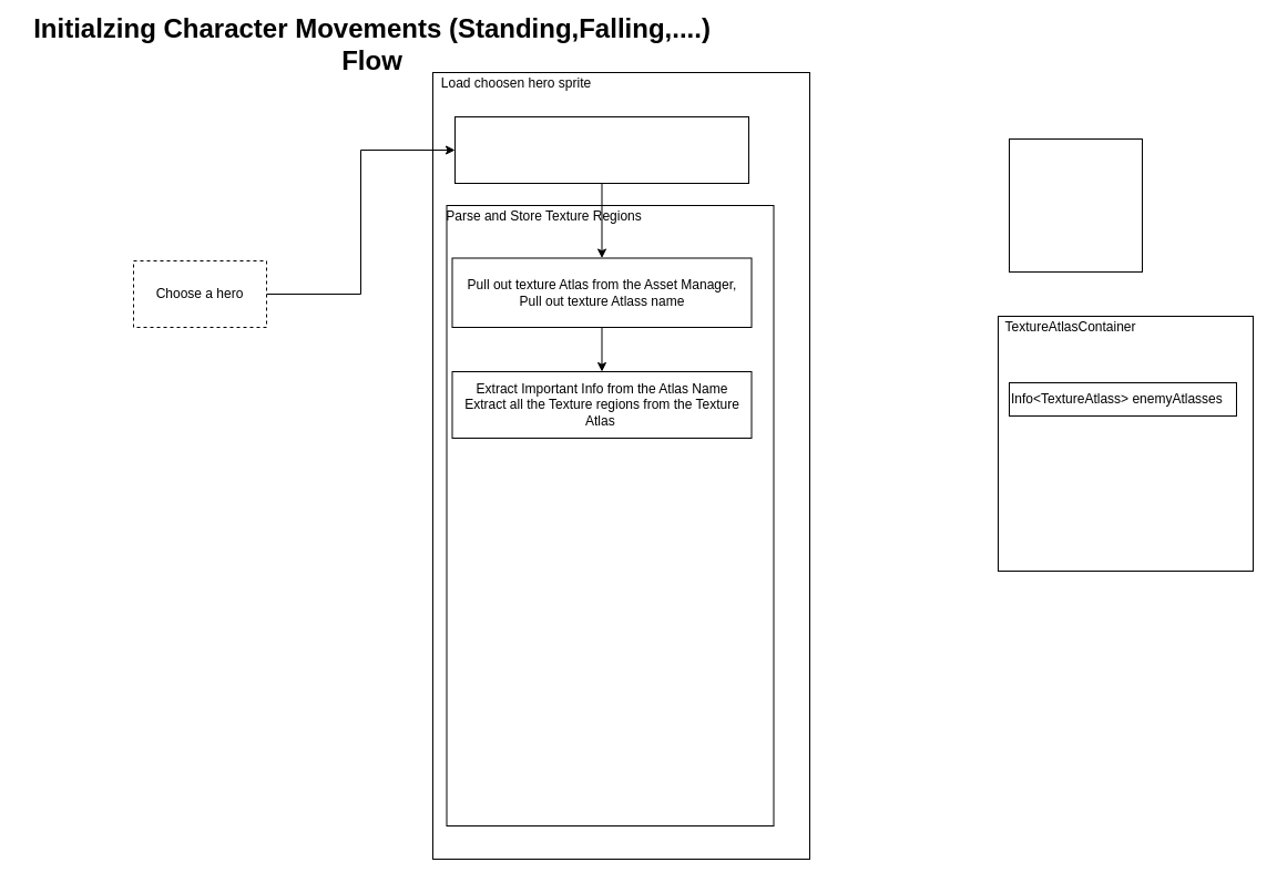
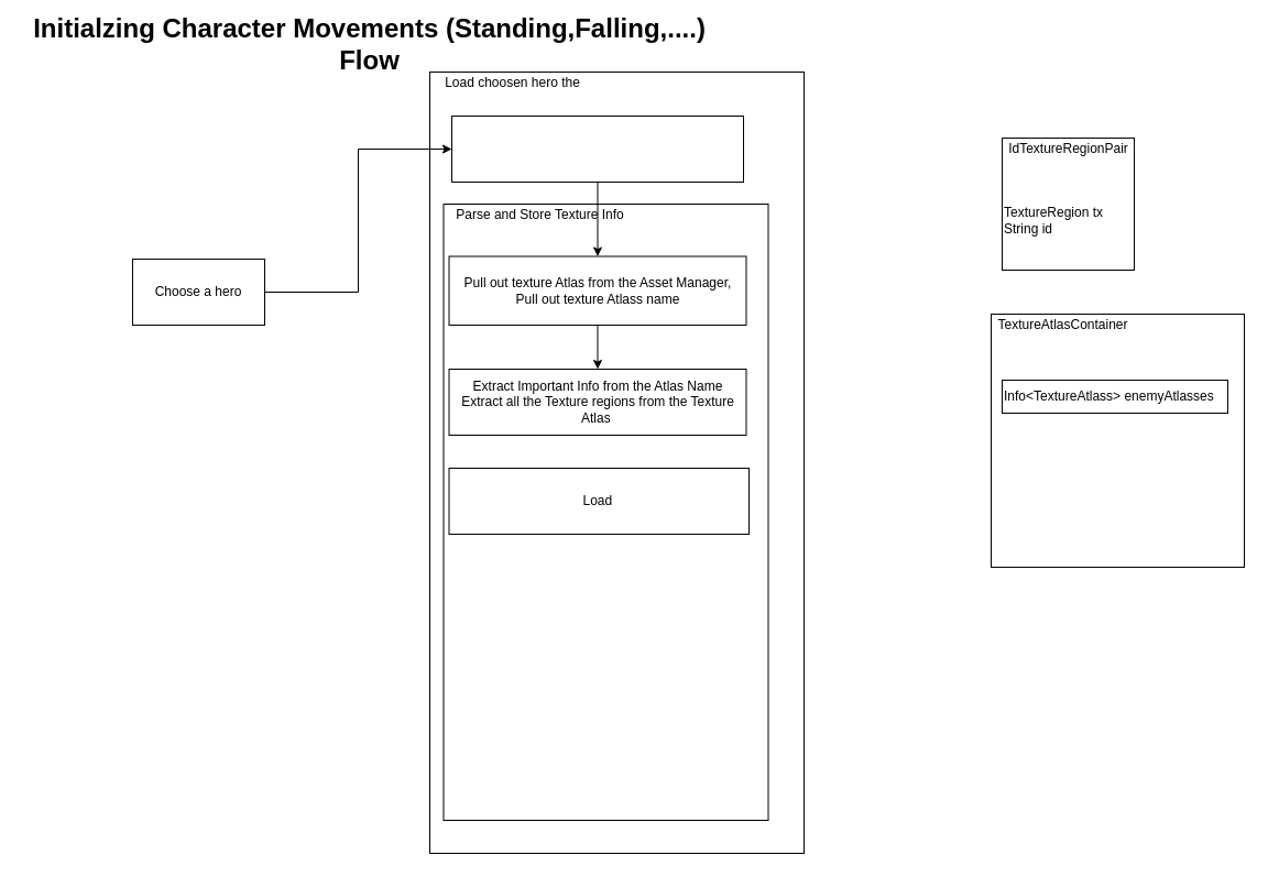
  <mxCell id="0" />
  <mxCell id="1" parent="0" />
  <mxCell id="2" value="" style="group" vertex="1" connectable="0" parent="1"><mxGeometry x="390" y="65" width="340" height="710" as="geometry" /></mxCell>
  <mxCell id="3" value="" style="rounded=0;whiteSpace=wrap;html=1;" vertex="1" parent="2"><mxGeometry width="340" height="710" as="geometry" /></mxCell>
  <mxCell id="4" value="" style="rounded=0;whiteSpace=wrap;html=1;" vertex="1" parent="2"><mxGeometry x="12.5" y="120" width="295" height="560" as="geometry" /></mxCell>
- <mxCell id="5" value="&lt;span&gt;Load choosen hero sprite&lt;/span&gt;" style="text;html=1;align=center;verticalAlign=middle;resizable=0;points=[];autosize=1;" vertex="1" parent="2"><mxGeometry width="150" height="20" as="geometry" /></mxCell>
+ <mxCell id="5" value="&lt;span&gt;Load choosen hero the&lt;/span&gt;" style="text;html=1;align=center;verticalAlign=middle;resizable=0;points=[];autosize=1;" vertex="1" parent="2"><mxGeometry width="150" height="20" as="geometry" /></mxCell>
  <mxCell id="6" value="" style="group" vertex="1" connectable="0" parent="2"><mxGeometry x="20" y="40" width="265" height="60" as="geometry" /></mxCell>
  <mxCell id="7" value="" style="rounded=0;whiteSpace=wrap;html=1;" vertex="1" parent="6"><mxGeometry width="265" height="60" as="geometry" /></mxCell>
  <mxCell id="8" style="edgeStyle=orthogonalEdgeStyle;rounded=0;orthogonalLoop=1;jettySize=auto;html=1;" edge="1" parent="2" source="7" target="12"><mxGeometry relative="1" as="geometry" /></mxCell>
  <mxCell id="9" value="" style="group" vertex="1" connectable="0" parent="2"><mxGeometry x="5" y="120" width="310" height="175" as="geometry" /></mxCell>
- <mxCell id="10" value="Parse and Store Texture Regions" style="text;html=1;align=center;verticalAlign=middle;resizable=0;points=[];autosize=1;" vertex="1" parent="9"><mxGeometry width="190" height="20" as="geometry" /></mxCell>
+ <mxCell id="10" value="Parse and Store Texture Info" style="text;html=1;align=center;verticalAlign=middle;resizable=0;points=[];autosize=1;" vertex="1" parent="9"><mxGeometry width="190" height="20" as="geometry" /></mxCell>
  <mxCell id="11" style="edgeStyle=orthogonalEdgeStyle;rounded=0;orthogonalLoop=1;jettySize=auto;html=1;" edge="1" parent="2" source="12" target="13"><mxGeometry relative="1" as="geometry" /></mxCell>
  <mxCell id="12" value="Pull out texture Atlas from the Asset Manager,&lt;br&gt;Pull out texture Atlass name" style="rounded=0;whiteSpace=wrap;html=1;" vertex="1" parent="2"><mxGeometry x="17.5" y="167.5" width="270" height="62.5" as="geometry" /></mxCell>
  <mxCell id="13" value="Extract Important Info from the Atlas Name&lt;br&gt;Extract all the Texture regions from the Texture&lt;br&gt;Atlas&amp;nbsp;" style="rounded=0;whiteSpace=wrap;html=1;" vertex="1" parent="2"><mxGeometry x="17.5" y="270" width="270" height="60" as="geometry" /></mxCell>
+ <mxCell id="14" value="Load&amp;nbsp;" style="rounded=0;whiteSpace=wrap;html=1;" vertex="1" parent="2"><mxGeometry x="17.5" y="360" width="272.5" height="60" as="geometry" /></mxCell>
  <mxCell id="15" value="" style="rounded=0;whiteSpace=wrap;html=1;" vertex="1" parent="1"><mxGeometry x="900" y="285" width="230" height="230" as="geometry" /></mxCell>
  <mxCell id="16" value="TextureAtlasContainer" style="text;html=1;align=center;verticalAlign=middle;resizable=0;points=[];autosize=1;" vertex="1" parent="1"><mxGeometry x="900" y="285" width="130" height="20" as="geometry" /></mxCell>
  <mxCell id="17" value="" style="group" vertex="1" connectable="0" parent="1"><mxGeometry x="910" y="315" width="205" height="60" as="geometry" /></mxCell>
  <mxCell id="18" value="Info&amp;lt;TextureAtlass&amp;gt; enemyAtlasses" style="rounded=0;whiteSpace=wrap;html=1;align=left;" vertex="1" parent="17"><mxGeometry y="30" width="205" height="30" as="geometry" /></mxCell>
  <mxCell id="19" value="" style="group" vertex="1" connectable="0" parent="1"><mxGeometry x="910" y="125" width="120" height="120" as="geometry" /></mxCell>
  <mxCell id="20" value="" style="group" vertex="1" connectable="0" parent="19"><mxGeometry width="120" height="120" as="geometry" /></mxCell>
  <mxCell id="21" value="" style="rounded=0;whiteSpace=wrap;html=1;align=left;" vertex="1" parent="20"><mxGeometry width="120" height="120" as="geometry" /></mxCell>
+ <mxCell id="22" value="&lt;span style=&quot;text-align: left&quot;&gt;IdTextureRegionPair&lt;/span&gt;" style="text;html=1;align=center;verticalAlign=middle;resizable=0;points=[];autosize=1;" vertex="1" parent="20"><mxGeometry width="120" height="20" as="geometry" /></mxCell>
+ <mxCell id="23" value="TextureRegion tx&lt;br&gt;String id" style="text;html=1;align=left;verticalAlign=middle;resizable=0;points=[];autosize=1;" vertex="1" parent="20"><mxGeometry y="60" width="110" height="30" as="geometry" /></mxCell>
  <mxCell id="24" style="edgeStyle=orthogonalEdgeStyle;rounded=0;orthogonalLoop=1;jettySize=auto;html=1;entryX=0;entryY=0.5;entryDx=0;entryDy=0;" edge="1" parent="1" source="25" target="7"><mxGeometry relative="1" as="geometry" /></mxCell>
- <mxCell id="25" value="Choose a hero" style="rounded=0;whiteSpace=wrap;html=1;dashed=1;" vertex="1" parent="1"><mxGeometry x="120" y="235" width="120" height="60" as="geometry" /></mxCell>
+ <mxCell id="25" value="Choose a hero" style="rounded=0;whiteSpace=wrap;html=1;" vertex="1" parent="1"><mxGeometry x="120" y="235" width="120" height="60" as="geometry" /></mxCell>
  <mxCell id="26" value="&lt;b&gt;&lt;font&gt;&lt;font style=&quot;font-size: 24px&quot;&gt;Initialzing Character Movements (Standing,Falling,....)&lt;br&gt;Flow&lt;/font&gt;&lt;br&gt;&lt;/font&gt;&lt;/b&gt;" style="text;html=1;align=center;verticalAlign=middle;resizable=0;points=[];autosize=1;" vertex="1" parent="1"><mxGeometry x="20" y="20" width="630" height="40" as="geometry" /></mxCell>
